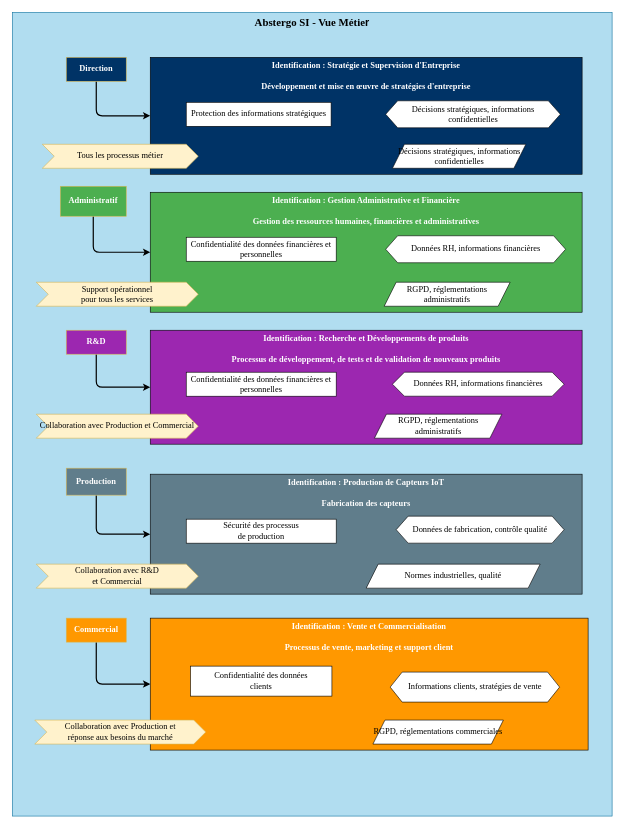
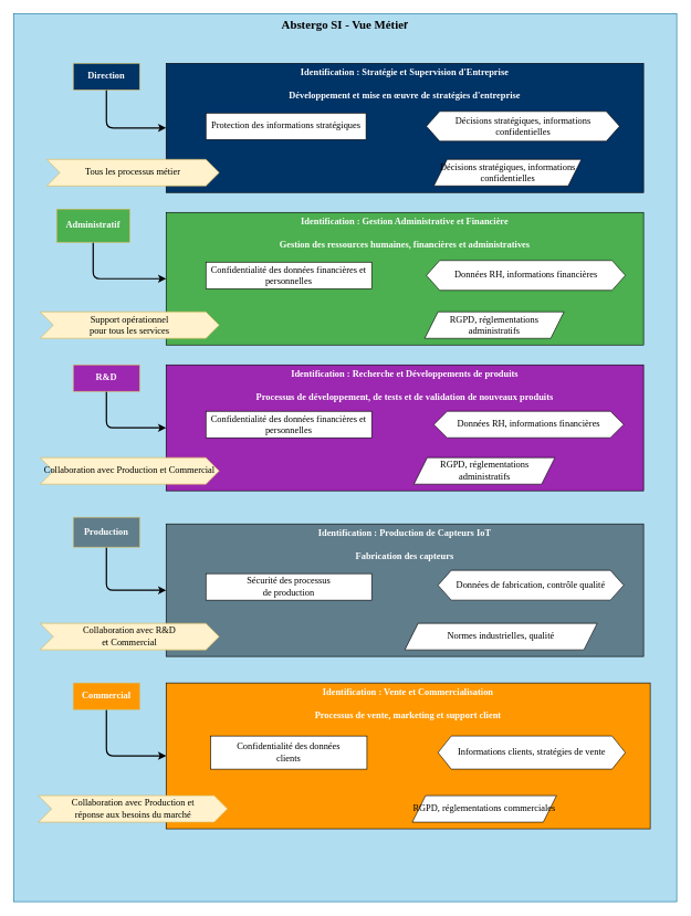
  <mxCell id="0" />
  <mxCell id="1" parent="0" />
  <mxCell id="2" value="&lt;b style=&quot;font-size: 18px;&quot;&gt;&lt;font face=&quot;Verdana&quot; style=&quot;font-size: 18px;&quot;&gt;Abstergo SI - Vue Métie&lt;/font&gt;&lt;font face=&quot;Helvetica&quot; style=&quot;font-size: 18px;&quot;&gt;r&lt;/font&gt;&lt;/b&gt;" style="rounded=0;whiteSpace=wrap;html=1;verticalAlign=top;align=center;movable=1;resizable=1;rotatable=1;deletable=1;editable=1;locked=0;connectable=1;fillColor=#b1ddf0;strokeColor=#10739e;" parent="1" vertex="1"><mxGeometry x="20" y="20" width="1000" height="1340" as="geometry" /></mxCell>
  <mxCell id="3" style="edgeStyle=orthogonalEdgeStyle;orthogonalLoop=1;jettySize=auto;html=1;exitX=0.5;exitY=1;exitDx=0;exitDy=0;entryX=0;entryY=0.5;entryDx=0;entryDy=0;strokeWidth=2;fontSize=14;fontFamily=Verdana;" edge="1" parent="1" source="4" target="5"><mxGeometry relative="1" as="geometry" /></mxCell>
  <mxCell id="4" value="&lt;b style=&quot;font-size: 14px;&quot;&gt;Direction&lt;/b&gt;" style="rounded=0;whiteSpace=wrap;html=1;fontSize=14;fillColor=#003366;strokeColor=#d6b656;fontFamily=Verdana;horizontal=1;fontStyle=0;fontColor=#FFFFFF;" vertex="1" parent="1"><mxGeometry x="110" y="95" width="100" height="40" as="geometry" /></mxCell>
  <mxCell id="5" value="&lt;b style=&quot;font-size: 14px;&quot;&gt;&lt;font color=&quot;#ffffff&quot; style=&quot;font-size: 14px;&quot;&gt;Identification : Stratégie et Supervision d'Entreprise&lt;br style=&quot;font-size: 14px;&quot;&gt;&lt;br style=&quot;font-size: 14px;&quot;&gt;Développement et mise en œuvre de stratégies d'entreprise&lt;/font&gt;&lt;/b&gt;" style="rounded=0;whiteSpace=wrap;html=1;fontSize=14;verticalAlign=top;fontFamily=Verdana;horizontal=1;fontStyle=0;fillColor=#003366;" vertex="1" parent="1"><mxGeometry x="250" y="95" width="720" height="195" as="geometry" /></mxCell>
  <mxCell id="6" value="Décisions stratégiques, informations confidentielles" style="shape=hexagon;perimeter=hexagonPerimeter2;whiteSpace=wrap;html=1;fixedSize=1;fontSize=14;fontFamily=Verdana;rounded=0;horizontal=1;fontStyle=0" vertex="1" parent="1"><mxGeometry x="642.5" y="167.5" width="291.25" height="45" as="geometry" /></mxCell>
  <mxCell id="7" value="Décisions stratégiques, informations confidentielles" style="shape=parallelogram;perimeter=parallelogramPerimeter;whiteSpace=wrap;html=1;fixedSize=1;fontSize=14;fontFamily=Verdana;rounded=0;horizontal=1;fontStyle=0" vertex="1" parent="1"><mxGeometry x="653.75" y="240" width="222.5" height="40" as="geometry" /></mxCell>
  <mxCell id="8" value="Protection des informations stratégiques" style="rounded=0;whiteSpace=wrap;html=1;fontSize=14;fontFamily=Verdana;horizontal=1;fontStyle=0" vertex="1" parent="1"><mxGeometry x="310" y="170" width="241.5" height="40" as="geometry" /></mxCell>
  <mxCell id="9" value="&lt;b style=&quot;font-size: 14px;&quot;&gt;&lt;font color=&quot;#ffffff&quot; style=&quot;font-size: 14px;&quot;&gt;Identification : Gestion Administrative et Financière&lt;br style=&quot;font-size: 14px;&quot;&gt;&lt;br style=&quot;font-size: 14px;&quot;&gt;Gestion des ressources humaines, financières et administratives&lt;/font&gt;&lt;/b&gt;" style="rounded=0;whiteSpace=wrap;html=1;fontSize=14;verticalAlign=top;fontFamily=Verdana;horizontal=1;fontStyle=0;fillColor=#4CAF50;" vertex="1" parent="1"><mxGeometry x="250" y="320" width="720" height="200" as="geometry" /></mxCell>
  <mxCell id="10" value="Confidentialité des données financières et personnelles" style="rounded=0;whiteSpace=wrap;html=1;fontSize=14;fontFamily=Verdana;horizontal=1;fontStyle=0" vertex="1" parent="1"><mxGeometry x="310" y="395" width="250" height="40" as="geometry" /></mxCell>
  <mxCell id="11" value="Données RH, informations financières" style="shape=hexagon;perimeter=hexagonPerimeter2;whiteSpace=wrap;html=1;fixedSize=1;fontSize=14;fontFamily=Verdana;rounded=0;horizontal=1;fontStyle=0" vertex="1" parent="1"><mxGeometry x="642.5" y="392.5" width="300" height="45" as="geometry" /></mxCell>
  <mxCell id="12" value="RGPD, réglementations administratifs" style="shape=parallelogram;perimeter=parallelogramPerimeter;whiteSpace=wrap;html=1;fixedSize=1;fontSize=14;fontFamily=Verdana;rounded=0;horizontal=1;fontStyle=0" vertex="1" parent="1"><mxGeometry x="640" y="470" width="210" height="40" as="geometry" /></mxCell>
  <mxCell id="13" value="Tous les processus métier" style="shape=step;perimeter=stepPerimeter;whiteSpace=wrap;html=1;fixedSize=1;fontSize=14;fontFamily=Verdana;rounded=0;horizontal=1;fontStyle=0;fillColor=#fff2cc;strokeColor=#d6b656;" vertex="1" parent="1"><mxGeometry x="70" y="240" width="260" height="40" as="geometry" /></mxCell>
  <mxCell id="14" value="Support opérationnel &lt;br style=&quot;font-size: 14px;&quot;&gt;pour tous les services" style="shape=step;perimeter=stepPerimeter;whiteSpace=wrap;html=1;fixedSize=1;fontSize=14;fontFamily=Verdana;rounded=0;horizontal=1;fontStyle=0;fillColor=#fff2cc;strokeColor=#d6b656;" vertex="1" parent="1"><mxGeometry x="60" y="470" width="270" height="40" as="geometry" /></mxCell>
  <mxCell id="15" style="edgeStyle=orthogonalEdgeStyle;orthogonalLoop=1;jettySize=auto;html=1;entryX=0;entryY=0.5;entryDx=0;entryDy=0;strokeWidth=2;fontSize=14;fontFamily=Verdana;" edge="1" parent="1" source="16" target="17"><mxGeometry relative="1" as="geometry"><Array as="points"><mxPoint x="160" y="645" /></Array></mxGeometry></mxCell>
  <mxCell id="16" value="&lt;b style=&quot;font-size: 14px;&quot;&gt;R&amp;amp;D&lt;/b&gt;" style="rounded=0;whiteSpace=wrap;html=1;fontSize=14;fontFamily=Verdana;horizontal=1;fillColor=#9C27B0;fontStyle=0;strokeColor=#d6b656;fontColor=#FFFFFF;" vertex="1" parent="1"><mxGeometry x="110" y="550" width="100" height="40" as="geometry" /></mxCell>
  <mxCell id="17" value="&lt;b style=&quot;font-size: 14px;&quot;&gt;&lt;font color=&quot;#ffffff&quot; style=&quot;font-size: 14px;&quot;&gt;Identification : Recherche et Développements de produits&lt;br style=&quot;font-size: 14px;&quot;&gt;&lt;br style=&quot;font-size: 14px;&quot;&gt;Processus de développement, de tests et de validation de nouveaux produits&lt;/font&gt;&lt;/b&gt;" style="rounded=0;whiteSpace=wrap;html=1;fontSize=14;verticalAlign=top;fontFamily=Verdana;horizontal=1;fontStyle=0;fillColor=#9C27B0;" vertex="1" parent="1"><mxGeometry x="250" y="550" width="720" height="190" as="geometry" /></mxCell>
  <mxCell id="18" value="Confidentialité des données financières et personnelles" style="rounded=0;whiteSpace=wrap;html=1;fontSize=14;fontFamily=Verdana;horizontal=1;fontStyle=0" vertex="1" parent="1"><mxGeometry x="310" y="620" width="250" height="40" as="geometry" /></mxCell>
  <mxCell id="19" value="Données RH, informations financières" style="shape=hexagon;perimeter=hexagonPerimeter2;whiteSpace=wrap;html=1;fixedSize=1;fontSize=14;fontFamily=Verdana;rounded=0;horizontal=1;fontStyle=0" vertex="1" parent="1"><mxGeometry x="653.75" y="620" width="286.25" height="40" as="geometry" /></mxCell>
  <mxCell id="20" value="RGPD, réglementations administratifs" style="shape=parallelogram;perimeter=parallelogramPerimeter;whiteSpace=wrap;html=1;fixedSize=1;fontSize=14;fontFamily=Verdana;rounded=0;horizontal=1;fontStyle=0" vertex="1" parent="1"><mxGeometry x="623.75" y="690" width="212.5" height="40" as="geometry" /></mxCell>
  <mxCell id="21" value="Collaboration avec Production et Commercial" style="shape=step;perimeter=stepPerimeter;whiteSpace=wrap;html=1;fixedSize=1;fontSize=14;fontFamily=Verdana;rounded=0;horizontal=1;fontStyle=0;fillColor=#fff2cc;strokeColor=#d6b656;" vertex="1" parent="1"><mxGeometry x="60" y="690" width="270" height="40" as="geometry" /></mxCell>
  <mxCell id="22" style="edgeStyle=orthogonalEdgeStyle;orthogonalLoop=1;jettySize=auto;html=1;exitX=0.5;exitY=1;exitDx=0;exitDy=0;entryX=0;entryY=0.5;entryDx=0;entryDy=0;strokeWidth=2;fontSize=14;fontFamily=Verdana;" edge="1" parent="1" source="23" target="24"><mxGeometry relative="1" as="geometry" /></mxCell>
  <mxCell id="23" value="Production" style="rounded=0;whiteSpace=wrap;html=1;fontSize=14;fontFamily=Verdana;horizontal=1;fillColor=#607D8B;fontStyle=1;gradientColor=none;strokeColor=#d6b656;fontColor=#FFFFFF;" vertex="1" parent="1"><mxGeometry x="110" y="780" width="100" height="45" as="geometry" /></mxCell>
  <mxCell id="24" value="&lt;b style=&quot;font-size: 14px;&quot;&gt;&lt;font color=&quot;#ffffff&quot; style=&quot;font-size: 14px;&quot;&gt;Identification : Production de Capteurs IoT&lt;br style=&quot;font-size: 14px;&quot;&gt;&lt;br style=&quot;font-size: 14px;&quot;&gt;Fabrication des capteurs&lt;/font&gt;&lt;/b&gt;" style="rounded=0;whiteSpace=wrap;html=1;fontSize=14;verticalAlign=top;fontFamily=Verdana;horizontal=1;fontStyle=0;fillColor=#607D8B;" vertex="1" parent="1"><mxGeometry x="250" y="790" width="720" height="200" as="geometry" /></mxCell>
  <mxCell id="25" value="Sécurité des processus &lt;br style=&quot;font-size: 14px;&quot;&gt;de production" style="rounded=0;whiteSpace=wrap;html=1;fontSize=14;fontFamily=Verdana;horizontal=1;fontStyle=0" vertex="1" parent="1"><mxGeometry x="310" y="865" width="250" height="40" as="geometry" /></mxCell>
  <mxCell id="26" value="Données de fabrication, contrôle qualité" style="shape=hexagon;perimeter=hexagonPerimeter2;whiteSpace=wrap;html=1;fixedSize=1;fontSize=14;fontFamily=Verdana;rounded=0;horizontal=1;fontStyle=0" vertex="1" parent="1"><mxGeometry x="660" y="860" width="280" height="45" as="geometry" /></mxCell>
  <mxCell id="27" value="Normes industrielles, qualité" style="shape=parallelogram;perimeter=parallelogramPerimeter;whiteSpace=wrap;html=1;fixedSize=1;fontSize=14;fontFamily=Verdana;rounded=0;horizontal=1;fontStyle=0" vertex="1" parent="1"><mxGeometry x="610" y="940" width="290" height="40" as="geometry" /></mxCell>
  <mxCell id="28" value="Collaboration avec R&amp;amp;D &lt;br style=&quot;font-size: 14px;&quot;&gt;et Commercial" style="shape=step;perimeter=stepPerimeter;whiteSpace=wrap;html=1;fixedSize=1;fontSize=14;fontFamily=Verdana;rounded=0;horizontal=1;fontStyle=0;fillColor=#fff2cc;strokeColor=#d6b656;" vertex="1" parent="1"><mxGeometry x="60" y="940" width="270" height="40" as="geometry" /></mxCell>
  <mxCell id="29" style="edgeStyle=orthogonalEdgeStyle;orthogonalLoop=1;jettySize=auto;html=1;exitX=0.5;exitY=1;exitDx=0;exitDy=0;entryX=0;entryY=0.5;entryDx=0;entryDy=0;strokeWidth=2;" edge="1" parent="1" source="30" target="31"><mxGeometry relative="1" as="geometry" /></mxCell>
  <mxCell id="30" value="Commercial" style="rounded=0;whiteSpace=wrap;html=1;fontSize=14;fontFamily=Verdana;horizontal=1;fillColor=#FF9800;fontStyle=1;gradientColor=none;strokeColor=#d6b656;fontColor=#FFFFFF;" vertex="1" parent="1"><mxGeometry x="110" y="1030" width="100" height="40" as="geometry" /></mxCell>
  <mxCell id="31" value="&lt;b style=&quot;font-size: 14px;&quot;&gt;&lt;font color=&quot;#ffffff&quot; style=&quot;font-size: 14px;&quot;&gt;Identification : Vente et Commercialisation&lt;br style=&quot;font-size: 14px;&quot;&gt;&lt;br style=&quot;font-size: 14px;&quot;&gt;Processus de vente, marketing et support client&lt;/font&gt;&lt;/b&gt;" style="rounded=0;whiteSpace=wrap;html=1;fontSize=14;verticalAlign=top;fontFamily=Verdana;horizontal=1;fontStyle=0;fillColor=#FF9800;" vertex="1" parent="1"><mxGeometry x="250" y="1030" width="730" height="220" as="geometry" /></mxCell>
  <mxCell id="32" value="Confidentialité des données &lt;br style=&quot;font-size: 14px;&quot;&gt;clients" style="rounded=0;whiteSpace=wrap;html=1;fontSize=14;fontFamily=Verdana;horizontal=1;fontStyle=0" vertex="1" parent="1"><mxGeometry x="317.13" y="1110" width="235.75" height="50" as="geometry" /></mxCell>
- <mxCell id="33" value="Informations clients, stratégies de vente" style="shape=hexagon;perimeter=hexagonPerimeter2;whiteSpace=wrap;html=1;fixedSize=1;fontSize=14;fontFamily=Verdana;rounded=0;horizontal=1;fontStyle=0" vertex="1" parent="1"><mxGeometry x="650" y="1120" width="282.5" height="50" as="geometry" /></mxCell>
+ <mxCell id="33" value="Informations clients, stratégies de vente" style="shape=hexagon;perimeter=hexagonPerimeter2;whiteSpace=wrap;html=1;fixedSize=1;fontSize=14;fontFamily=Verdana;rounded=0;horizontal=1;fontStyle=0" vertex="1" parent="1"><mxGeometry x="660" y="1110" width="282.5" height="50" as="geometry" /></mxCell>
  <mxCell id="34" value="RGPD, réglementations commerciales" style="shape=parallelogram;perimeter=parallelogramPerimeter;whiteSpace=wrap;html=1;fixedSize=1;fontSize=14;fontFamily=Verdana;rounded=0;horizontal=1;fontStyle=0" vertex="1" parent="1"><mxGeometry x="621.25" y="1200" width="217.5" height="40" as="geometry" /></mxCell>
  <mxCell id="35" value="Collaboration avec Production et &lt;br style=&quot;font-size: 14px;&quot;&gt;réponse aux besoins du marché" style="shape=step;perimeter=stepPerimeter;whiteSpace=wrap;html=1;fixedSize=1;fontSize=14;fontFamily=Verdana;rounded=0;horizontal=1;fontStyle=0;fillColor=#fff2cc;strokeColor=#d6b656;" vertex="1" parent="1"><mxGeometry x="57.5" y="1200" width="285" height="40" as="geometry" /></mxCell>
  <mxCell id="36" style="edgeStyle=orthogonalEdgeStyle;orthogonalLoop=1;jettySize=auto;html=1;exitX=0.5;exitY=1;exitDx=0;exitDy=0;entryX=0;entryY=0.5;entryDx=0;entryDy=0;strokeWidth=2;fontSize=14;fontFamily=Verdana;" edge="1" parent="1" source="37" target="9"><mxGeometry relative="1" as="geometry" /></mxCell>
- <mxCell id="37" value="&lt;b style=&quot;font-size: 14px;&quot;&gt;Administratif&lt;/b&gt;" style="rounded=0;whiteSpace=wrap;html=1;fontSize=14;fontFamily=Verdana;horizontal=1;fillColor=#4CAF50;fontStyle=0;strokeColor=#d6b656;fontColor=#FFFFFF;" vertex="1" parent="1"><mxGeometry x="100" y="310" width="110" height="50" as="geometry" /></mxCell>
+ <mxCell id="37" value="&lt;b style=&quot;font-size: 14px;&quot;&gt;Administratif&lt;/b&gt;" style="rounded=0;whiteSpace=wrap;html=1;fontSize=14;fontFamily=Verdana;horizontal=1;fillColor=#4CAF50;fontStyle=0;strokeColor=#d6b656;fontColor=#FFFFFF;" vertex="1" parent="1"><mxGeometry x="85" y="315" width="110" height="50" as="geometry" /></mxCell>
  <mxCell id="38" style="edgeStyle=orthogonalEdgeStyle;rounded=0;orthogonalLoop=1;jettySize=auto;html=1;exitX=0.5;exitY=1;exitDx=0;exitDy=0;fontFamily=Verdana;horizontal=1;fontStyle=0;fontSize=14;" edge="1" parent="1" source="11" target="11"><mxGeometry relative="1" as="geometry" /></mxCell>
